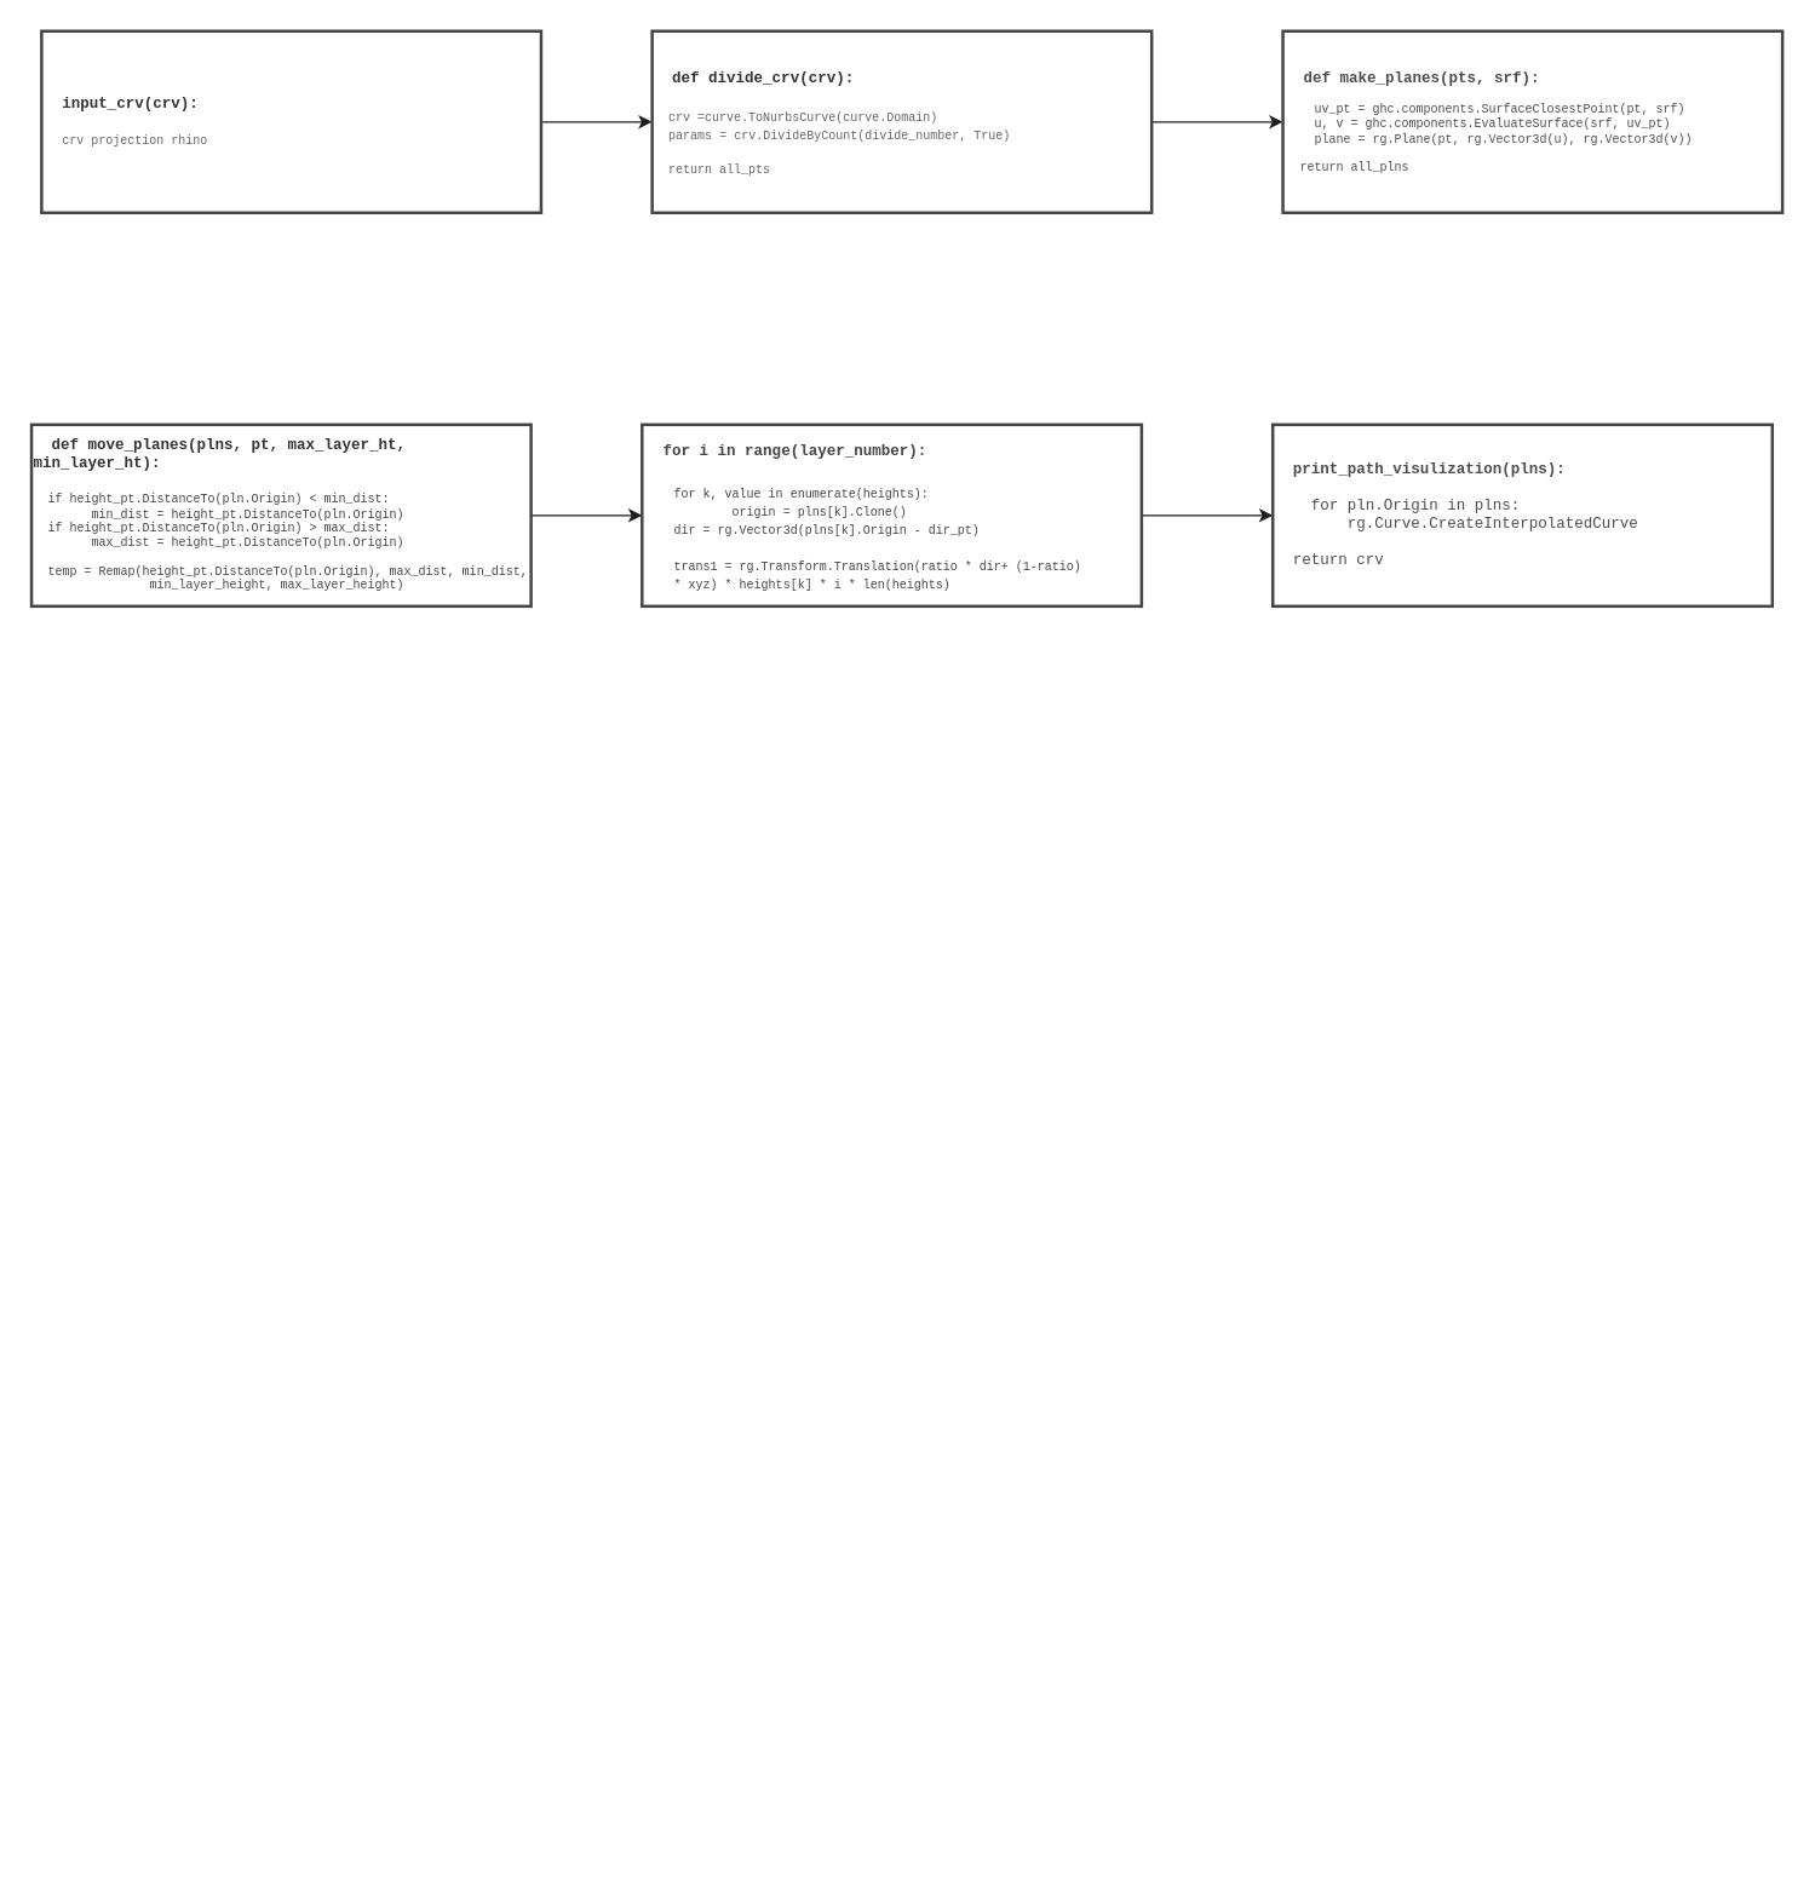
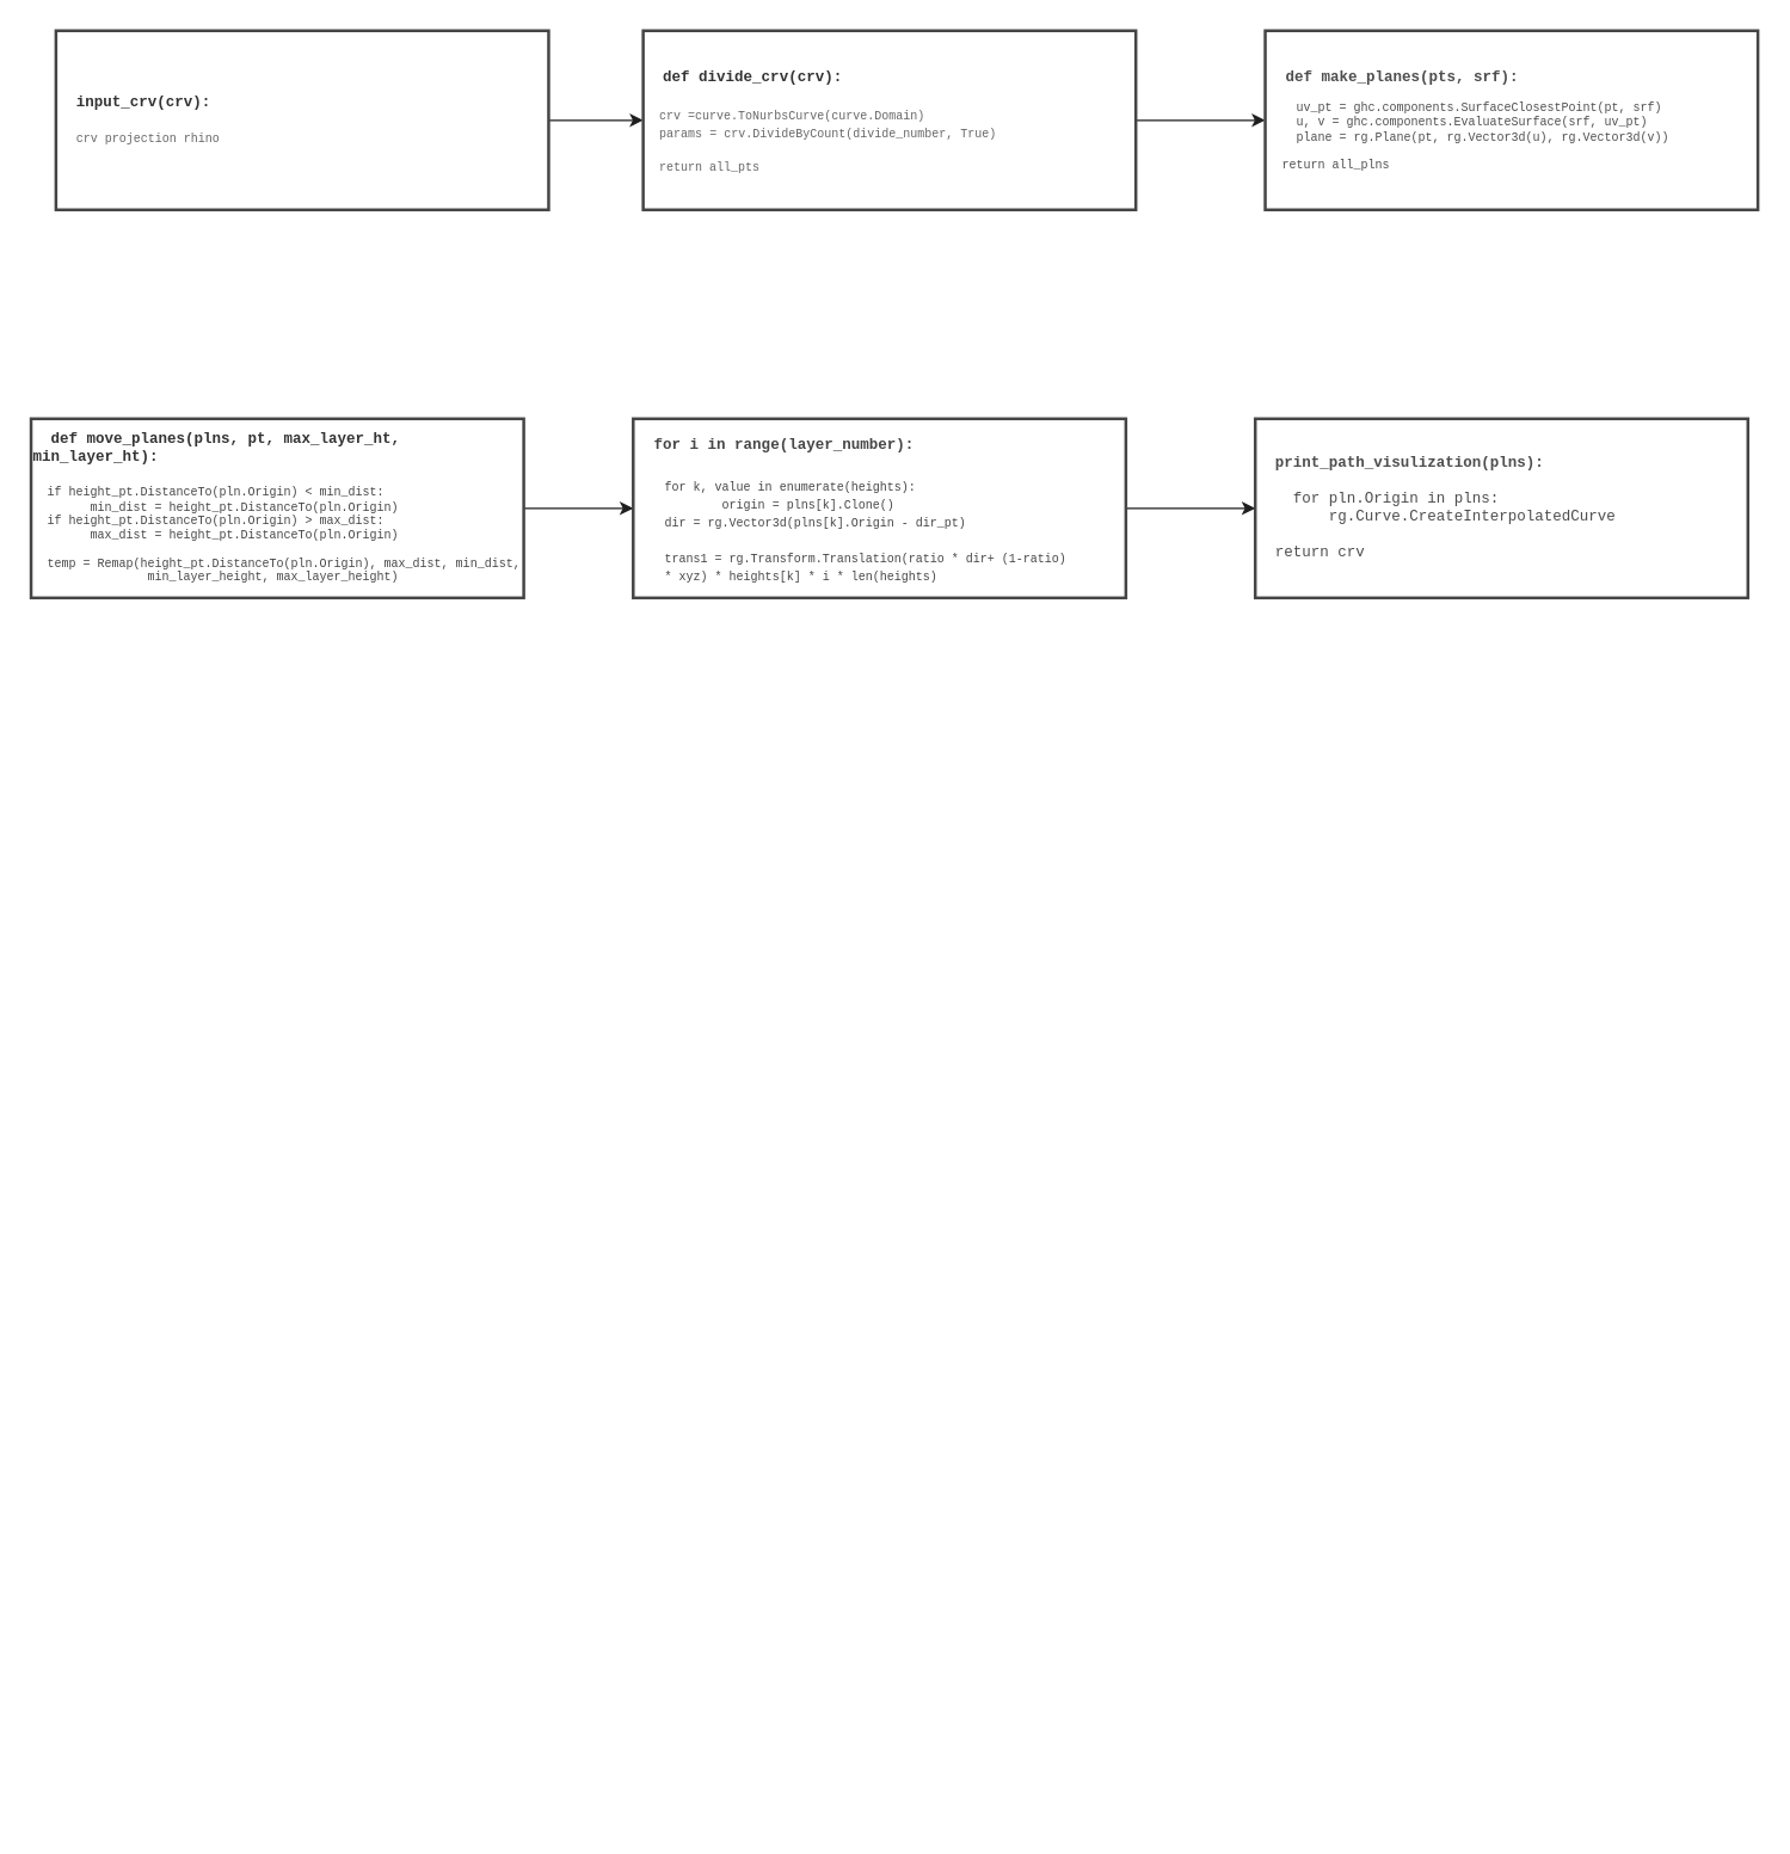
  <mxCell id="0" />
  <mxCell id="1" parent="0" />
  <mxCell id="2" value="" style="edgeStyle=none;html=1;" parent="1" edge="1"><mxGeometry relative="1" as="geometry"><mxPoint x="577" y="1110" as="targetPoint" /></mxGeometry></mxCell>
  <mxCell id="3" value="" style="edgeStyle=none;html=1;" parent="1" edge="1"><mxGeometry relative="1" as="geometry"><mxPoint x="487" y="1220" as="sourcePoint" /></mxGeometry></mxCell>
  <mxCell id="4" value="" style="edgeStyle=none;html=1;fontSize=10;fontColor=#666666;strokeColor=#1f1f1f;" parent="1" source="5" target="7" edge="1"><mxGeometry relative="1" as="geometry" /></mxCell>
- <mxCell id="5" value="&lt;div style=&quot;font-family: &amp;#34;consolas&amp;#34; , &amp;#34;courier new&amp;#34; , monospace&quot;&gt;&lt;b style=&quot;font-size: x-small ; color: rgb(51 , 51 , 51)&quot;&gt;&amp;nbsp; input_crv(crv):&lt;/b&gt;&lt;br style=&quot;font-family: &amp;#34;helvetica&amp;#34;&quot;&gt;&lt;font color=&quot;#333333&quot;&gt;&amp;nbsp;&lt;/font&gt;&lt;font color=&quot;#666666&quot;&gt;&amp;nbsp;&lt;/font&gt;&lt;br style=&quot;font-family: &amp;#34;helvetica&amp;#34;&quot;&gt;&lt;font style=&quot;color: rgb(102 , 102 , 102)&quot;&gt;&amp;nbsp; &lt;font style=&quot;font-size: 8px&quot;&gt;crv projection rhino&lt;/font&gt;&lt;br&gt;&lt;/font&gt;&lt;/div&gt;" style="whiteSpace=wrap;html=1;fontSize=10;align=left;fillColor=none;strokeWidth=2;strokeColor=#454545;" parent="1" vertex="1"><mxGeometry x="27" y="20" width="330" height="120" as="geometry" /></mxCell>
+ <mxCell id="5" value="&lt;div style=&quot;font-family: &amp;#34;consolas&amp;#34; , &amp;#34;courier new&amp;#34; , monospace&quot;&gt;&lt;b style=&quot;font-size: x-small ; color: rgb(51 , 51 , 51)&quot;&gt;&amp;nbsp; input_crv(crv):&lt;/b&gt;&lt;br style=&quot;font-family: &amp;#34;helvetica&amp;#34;&quot;&gt;&lt;font color=&quot;#333333&quot;&gt;&amp;nbsp;&lt;/font&gt;&lt;font color=&quot;#666666&quot;&gt;&amp;nbsp;&lt;/font&gt;&lt;br style=&quot;font-family: &amp;#34;helvetica&amp;#34;&quot;&gt;&lt;font style=&quot;color: rgb(102 , 102 , 102)&quot;&gt;&amp;nbsp; &lt;font style=&quot;font-size: 8px&quot;&gt;crv projection rhino&lt;/font&gt;&lt;br&gt;&lt;/font&gt;&lt;/div&gt;" style="whiteSpace=wrap;html=1;fontSize=10;align=left;fillColor=none;strokeWidth=2;strokeColor=#454545;" parent="1" vertex="1"><mxGeometry x="37" y="20" width="330" height="120" as="geometry" /></mxCell>
  <mxCell id="6" value="" style="edgeStyle=none;html=1;fontSize=10;fontColor=#666666;strokeColor=#1f1f1f;entryX=0;entryY=0.5;entryDx=0;entryDy=0;" parent="1" source="7" target="8" edge="1"><mxGeometry relative="1" as="geometry"><mxPoint x="847" y="70" as="targetPoint" /></mxGeometry></mxCell>
  <mxCell id="7" value="&lt;b style=&quot;color: rgb(51 , 51 , 51) ; font-size: x-small ; font-family: &amp;#34;consolas&amp;#34; , &amp;#34;courier new&amp;#34; , monospace&quot;&gt;&amp;nbsp; def&amp;nbsp;divide_crv(crv):&lt;/b&gt;&lt;br&gt;&lt;font color=&quot;#333333&quot; style=&quot;font-family: &amp;#34;consolas&amp;#34; , &amp;#34;courier new&amp;#34; , monospace&quot;&gt;&amp;nbsp;&lt;/font&gt;&lt;font color=&quot;#666666&quot; style=&quot;font-family: &amp;#34;consolas&amp;#34; , &amp;#34;courier new&amp;#34; , monospace&quot;&gt;&amp;nbsp;&lt;/font&gt;&lt;br&gt;&lt;font style=&quot;font-size: 8px&quot;&gt;&lt;font style=&quot;font-family: &amp;#34;consolas&amp;#34; , &amp;#34;courier new&amp;#34; , monospace ; color: rgb(102 , 102 , 102) ; font-size: 8px&quot;&gt;&amp;nbsp; crv&amp;nbsp;=curve.ToNurbsCurve(curve.Domain)&lt;/font&gt;&lt;span style=&quot;font-family: &amp;#34;consolas&amp;#34; , &amp;#34;courier new&amp;#34; , monospace ; color: rgb(102 , 102 , 102)&quot;&gt;&amp;nbsp; &amp;nbsp;&amp;nbsp;&lt;/span&gt;&lt;span style=&quot;font-family: &amp;#34;consolas&amp;#34; , &amp;#34;courier new&amp;#34; , monospace ; color: rgb(102 , 102 , 102)&quot;&gt;params&lt;/span&gt;&lt;span style=&quot;font-family: &amp;#34;consolas&amp;#34; , &amp;#34;courier new&amp;#34; , monospace ; color: rgb(102 , 102 , 102)&quot;&gt;&amp;nbsp;=&amp;nbsp;&lt;/span&gt;&lt;span style=&quot;font-family: &amp;#34;consolas&amp;#34; , &amp;#34;courier new&amp;#34; , monospace ; color: rgb(102 , 102 , 102)&quot;&gt;crv&lt;/span&gt;&lt;span style=&quot;font-family: &amp;#34;consolas&amp;#34; , &amp;#34;courier new&amp;#34; , monospace ; color: rgb(102 , 102 , 102)&quot;&gt;.DivideByCount(divide_number,&amp;nbsp;&lt;/span&gt;&lt;span style=&quot;font-family: &amp;#34;consolas&amp;#34; , &amp;#34;courier new&amp;#34; , monospace ; color: rgb(102 , 102 , 102)&quot;&gt;True)&lt;/span&gt;&lt;br&gt;&lt;span style=&quot;color: rgb(102 , 102 , 102) ; font-family: &amp;#34;consolas&amp;#34; , &amp;#34;courier new&amp;#34; , monospace&quot;&gt;&amp;nbsp;&amp;nbsp;&lt;/span&gt;&lt;br&gt;&lt;/font&gt;&lt;div style=&quot;font-family: &amp;#34;consolas&amp;#34; , &amp;#34;courier new&amp;#34; , monospace ; font-size: 8px&quot;&gt;&lt;font style=&quot;font-size: 8px&quot; color=&quot;#666666&quot;&gt;&amp;nbsp; return&amp;nbsp;all_pts&lt;/font&gt;&lt;/div&gt;" style="whiteSpace=wrap;html=1;fontSize=10;align=left;fillColor=none;strokeWidth=2;strokeColor=#454545;" parent="1" vertex="1"><mxGeometry x="430.33" y="20" width="330" height="120" as="geometry" /></mxCell>
  <mxCell id="8" value="&lt;div style=&quot;font-family: &amp;#34;consolas&amp;#34; , &amp;#34;courier new&amp;#34; , monospace ; font-size: 8px&quot;&gt;&lt;font color=&quot;#4d4d4d&quot; style=&quot;font-size: 8px&quot;&gt;&lt;b style=&quot;font-size: x-small&quot;&gt;&amp;nbsp; def make_planes(pts, srf):&lt;/b&gt;&lt;br style=&quot;font-family: &amp;#34;helvetica&amp;#34;&quot;&gt;&lt;span style=&quot;font-size: 8px&quot;&gt;&amp;nbsp;&amp;nbsp;&lt;/span&gt;&lt;br style=&quot;font-family: &amp;#34;helvetica&amp;#34;&quot;&gt;&lt;font style=&quot;font-size: 8px&quot;&gt;&lt;font style=&quot;font-size: 8px&quot;&gt;&amp;nbsp;&lt;/font&gt;&amp;nbsp; &amp;nbsp;uv_pt&amp;nbsp;=&amp;nbsp;ghc.components.SurfaceClosestPoint(pt, srf)&lt;/font&gt;&lt;/font&gt;&lt;/div&gt;&lt;div style=&quot;font-family: &amp;#34;consolas&amp;#34; , &amp;#34;courier new&amp;#34; , monospace ; font-size: 8px&quot;&gt;&lt;font color=&quot;#4d4d4d&quot; style=&quot;font-size: 8px&quot;&gt;&amp;nbsp; &amp;nbsp;&amp;nbsp;u,&amp;nbsp;v&amp;nbsp;=&amp;nbsp;ghc.components.EvaluateSurface(srf,&amp;nbsp;uv_pt)&lt;/font&gt;&lt;/div&gt;&lt;div style=&quot;font-family: &amp;#34;consolas&amp;#34; , &amp;#34;courier new&amp;#34; , monospace ; font-size: 8px&quot;&gt;&lt;font color=&quot;#4d4d4d&quot; style=&quot;font-size: 8px&quot;&gt;&amp;nbsp; &amp;nbsp; plane&amp;nbsp;=&amp;nbsp;rg.Plane(pt,&amp;nbsp;rg.Vector3d(u),&amp;nbsp;rg.Vector3d(v))&lt;/font&gt;&lt;/div&gt;&lt;div style=&quot;font-family: &amp;#34;consolas&amp;#34; , &amp;#34;courier new&amp;#34; , monospace ; font-size: 8px&quot;&gt;&lt;font color=&quot;#4d4d4d&quot; style=&quot;font-size: 8px&quot;&gt;&amp;nbsp;&amp;nbsp;&lt;/font&gt;&lt;/div&gt;&lt;div style=&quot;font-family: &amp;#34;consolas&amp;#34; , &amp;#34;courier new&amp;#34; , monospace ; font-size: 8px&quot;&gt;&lt;font color=&quot;#4d4d4d&quot; style=&quot;font-size: 8px&quot;&gt;&amp;nbsp; return all_plns&lt;/font&gt;&lt;/div&gt;" style="whiteSpace=wrap;html=1;fontSize=10;align=left;fillColor=none;strokeWidth=2;strokeColor=#454545;" parent="1" vertex="1"><mxGeometry x="847" y="20" width="330" height="120" as="geometry" /></mxCell>
  <mxCell id="9" value="" style="edgeStyle=none;html=1;fontSize=10;fontColor=#666666;strokeColor=#1f1f1f;" parent="1" source="10" target="12" edge="1"><mxGeometry relative="1" as="geometry" /></mxCell>
  <mxCell id="10" value="&lt;div style=&quot;font-family: &amp;#34;consolas&amp;#34; , &amp;#34;courier new&amp;#34; , monospace&quot;&gt;&lt;b style=&quot;font-size: x-small ; color: rgb(51 , 51 , 51)&quot;&gt;&amp;nbsp; def move_planes(plns, pt, max_layer_ht, min_layer_ht):&lt;/b&gt;&lt;/div&gt;&lt;div style=&quot;font-family: &amp;#34;consolas&amp;#34; , &amp;#34;courier new&amp;#34; , monospace&quot;&gt;&lt;b style=&quot;font-size: x-small ; color: rgb(51 , 51 , 51)&quot;&gt;&lt;br&gt;&lt;/b&gt;&lt;/div&gt;&lt;div style=&quot;font-family: &amp;#34;consolas&amp;#34; , &amp;#34;courier new&amp;#34; , monospace ; font-size: 8px&quot;&gt;&lt;div&gt;&lt;span style=&quot;color: rgb(212 , 212 , 212)&quot;&gt;&amp;nbsp;&amp;nbsp;&lt;/span&gt;&lt;span style=&quot;color: rgb(69 , 69 , 69)&quot;&gt;if&amp;nbsp;height_pt.DistanceTo(pln.Origin) &amp;lt;&amp;nbsp;min_dist:&lt;/span&gt;&lt;/div&gt;&lt;div&gt;&lt;font color=&quot;#454545&quot;&gt;&amp;nbsp; &amp;nbsp;&lt;span style=&quot;white-space: pre&quot;&gt;&#09;&lt;/span&gt;min_dist&amp;nbsp;=&amp;nbsp;height_pt.DistanceTo(pln.Origin)&lt;/font&gt;&lt;/div&gt;&lt;div&gt;&lt;font color=&quot;#454545&quot;&gt;&amp;nbsp; if&amp;nbsp;height_pt.DistanceTo(pln.Origin) &amp;gt;&amp;nbsp;max_dist:&lt;/font&gt;&lt;/div&gt;&lt;div&gt;&lt;font color=&quot;#454545&quot;&gt;&amp;nbsp; &amp;nbsp;&lt;span style=&quot;white-space: pre&quot;&gt;&#09;&lt;/span&gt;max_dist&amp;nbsp;=&amp;nbsp;height_pt.DistanceTo(pln.Origin)&lt;/font&gt;&lt;/div&gt;&lt;div&gt;&lt;font color=&quot;#454545&quot;&gt;&amp;nbsp; &amp;nbsp; &amp;nbsp; &amp;nbsp;&amp;nbsp;temp&amp;nbsp;=&amp;nbsp;Remap(height_pt.DistanceTo(pln.Origin),&amp;nbsp;max_dist,&amp;nbsp;min_dist,&amp;nbsp; &amp;nbsp; &amp;nbsp; &amp;nbsp; &amp;nbsp; &amp;nbsp;&#09;&lt;span style=&quot;white-space: pre&quot;&gt;&#09;&lt;/span&gt;min_layer_height,&amp;nbsp;max_layer_height)&lt;/font&gt;&lt;/div&gt;&lt;/div&gt;" style="whiteSpace=wrap;html=1;fontSize=10;align=left;fillColor=none;strokeWidth=2;strokeColor=#454545;" parent="1" vertex="1"><mxGeometry x="20.33" y="280" width="330" height="120" as="geometry" /></mxCell>
  <mxCell id="11" value="" style="edgeStyle=none;html=1;fontSize=10;fontColor=#666666;strokeColor=#1f1f1f;entryX=0;entryY=0.5;entryDx=0;entryDy=0;" parent="1" source="12" target="13" edge="1"><mxGeometry relative="1" as="geometry"><mxPoint x="840.33" y="330" as="targetPoint" /></mxGeometry></mxCell>
  <mxCell id="12" value="&lt;font color=&quot;#454545&quot;&gt;&lt;div style=&quot;font-family: &amp;#34;consolas&amp;#34; , &amp;#34;courier new&amp;#34; , monospace ; line-height: 19px&quot;&gt;&lt;div style=&quot;line-height: 19px&quot;&gt;&lt;b&gt;&lt;br&gt;&lt;/b&gt;&lt;/div&gt;&lt;div style=&quot;line-height: 19px&quot;&gt;&lt;b&gt;&amp;nbsp; for i in range(layer_number):&lt;/b&gt;&lt;/div&gt;&lt;/div&gt;&lt;/font&gt;&lt;span style=&quot;font-family: &amp;#34;consolas&amp;#34; , &amp;#34;courier new&amp;#34; , monospace ; color: rgb(69 , 69 , 69) ; font-size: 8px&quot;&gt;&lt;br&gt;&amp;nbsp; &amp;nbsp; for k, value in enumerate(heights):&lt;/span&gt;&lt;font style=&quot;font-size: 8px&quot;&gt;&lt;br&gt;&lt;span style=&quot;font-family: &amp;#34;consolas&amp;#34; , &amp;#34;courier new&amp;#34; , monospace ; color: rgb(69 , 69 , 69)&quot;&gt;&amp;nbsp; &amp;nbsp; &amp;nbsp; &amp;nbsp; &amp;nbsp; &amp;nbsp; origin = plns[k].Clone()&lt;/span&gt;&lt;br&gt;&lt;span style=&quot;font-family: &amp;#34;consolas&amp;#34; , &amp;#34;courier new&amp;#34; , monospace ; color: rgb(69 , 69 , 69)&quot;&gt;&amp;nbsp; &amp;nbsp; dir = rg.Vector3d(plns[k].Origin - dir_pt)&lt;/span&gt;&lt;br&gt;&lt;/font&gt;&lt;span style=&quot;font-family: &amp;#34;consolas&amp;#34; , &amp;#34;courier new&amp;#34; , monospace ; color: rgb(69 , 69 , 69) ; font-size: 8px&quot;&gt;&lt;br&gt;&amp;nbsp; &amp;nbsp; trans1 = rg.Transform.Translation(ratio * dir+ (1-ratio)&lt;br&gt;&amp;nbsp; &amp;nbsp; * xyz) * heights[k] * i * len(heights)&lt;br&gt;&lt;/span&gt;&lt;div style=&quot;font-family: &amp;#34;consolas&amp;#34; , &amp;#34;courier new&amp;#34; , monospace ; line-height: 19px&quot;&gt;&lt;div style=&quot;line-height: 19px&quot;&gt;&lt;br style=&quot;color: rgb(102 , 102 , 102) ; background-color: rgb(77 , 77 , 77)&quot;&gt;&lt;/div&gt;&lt;/div&gt;" style="whiteSpace=wrap;html=1;fontSize=10;align=left;fillColor=none;strokeWidth=2;strokeColor=#454545;" parent="1" vertex="1"><mxGeometry x="423.66" y="280" width="330" height="120" as="geometry" /></mxCell>
  <mxCell id="13" value="&lt;div style=&quot;font-family: &amp;#34;consolas&amp;#34; , &amp;#34;courier new&amp;#34; , monospace&quot;&gt;&lt;font color=&quot;#4d4d4d&quot;&gt;&lt;b style=&quot;font-size: x-small&quot;&gt;&amp;nbsp; print_path_visulization(plns):&lt;/b&gt;&lt;br style=&quot;font-family: &amp;#34;helvetica&amp;#34;&quot;&gt;&amp;nbsp;&amp;nbsp;&lt;br style=&quot;font-family: &amp;#34;helvetica&amp;#34;&quot;&gt;&lt;font&gt;&amp;nbsp;&lt;/font&gt;&amp;nbsp; &amp;nbsp;for pln.Origin in plns:&lt;/font&gt;&lt;/div&gt;&lt;div style=&quot;font-family: &amp;#34;consolas&amp;#34; , &amp;#34;courier new&amp;#34; , monospace&quot;&gt;&lt;span style=&quot;color: rgb(77 , 77 , 77)&quot;&gt;&lt;span style=&quot;white-space: pre&quot;&gt;&#09;&lt;/span&gt;rg.Curve.CreateInterpolatedCurve&lt;/span&gt;&lt;/div&gt;&lt;div style=&quot;font-family: &amp;#34;consolas&amp;#34; , &amp;#34;courier new&amp;#34; , monospace&quot;&gt;&lt;span style=&quot;color: rgb(77 , 77 , 77)&quot;&gt;&amp;nbsp;&amp;nbsp;&lt;/span&gt;&lt;/div&gt;&lt;div style=&quot;font-family: &amp;#34;consolas&amp;#34; , &amp;#34;courier new&amp;#34; , monospace&quot;&gt;&lt;font color=&quot;#4d4d4d&quot;&gt;&amp;nbsp; return crv&lt;/font&gt;&lt;/div&gt;" style="whiteSpace=wrap;html=1;fontSize=10;align=left;fillColor=none;strokeWidth=2;strokeColor=#454545;" parent="1" vertex="1"><mxGeometry x="840.33" y="280" width="330" height="120" as="geometry" /></mxCell>
